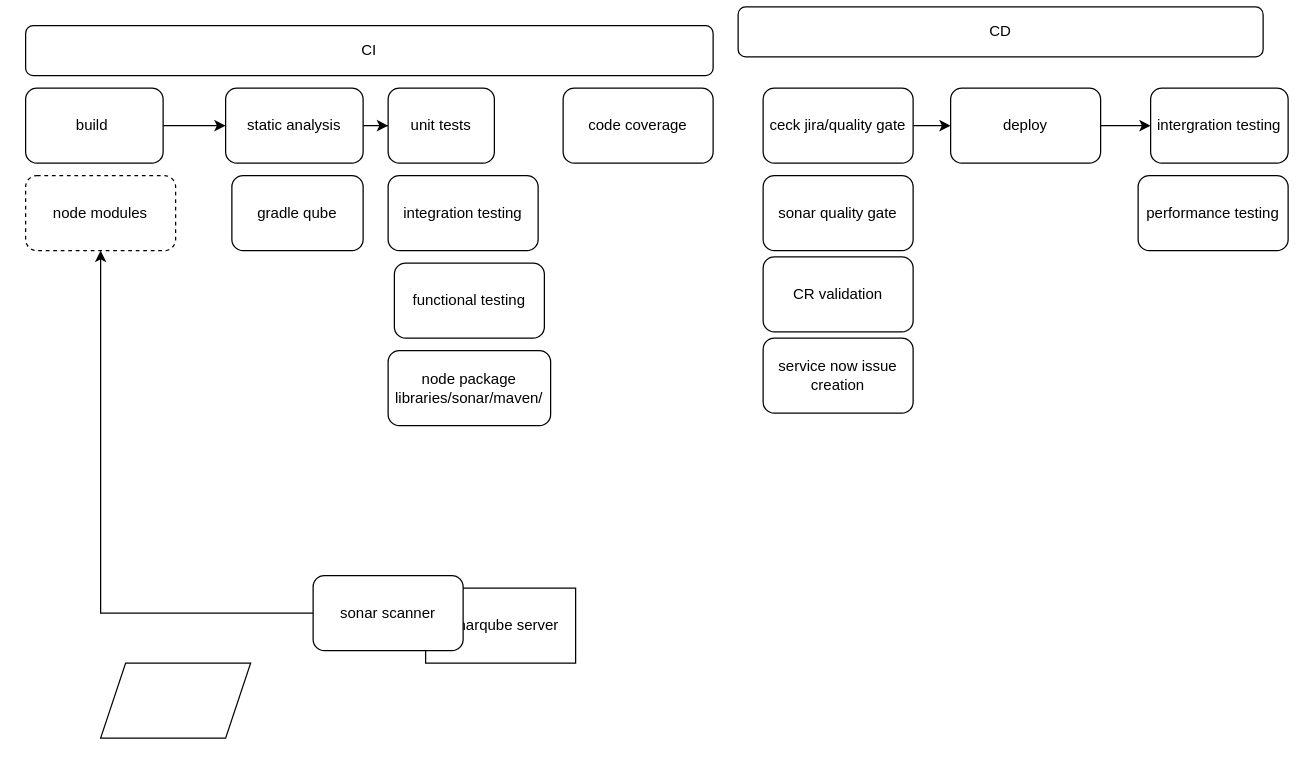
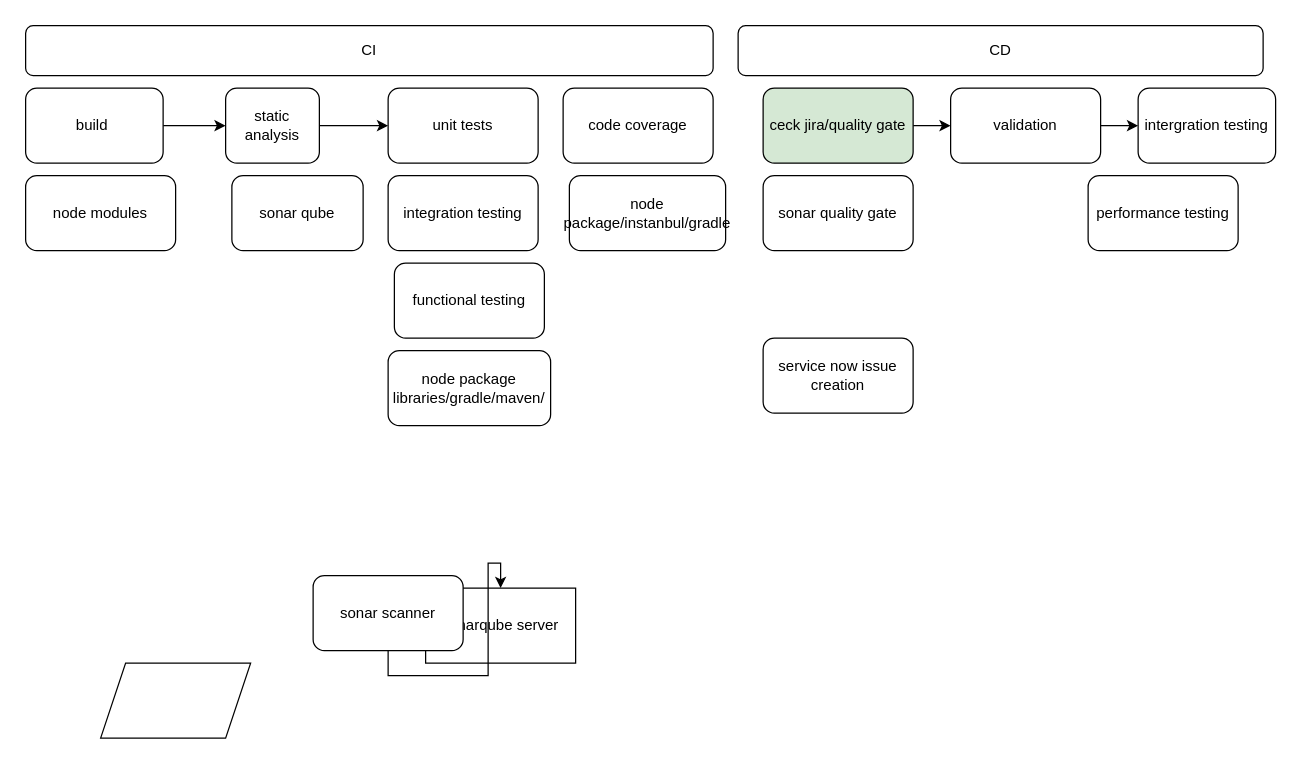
  <mxCell id="0" />
  <mxCell id="1" parent="0" />
  <mxCell id="2" value="sonarqube server" style="rounded=0;whiteSpace=wrap;html=1;" vertex="1" parent="1"><mxGeometry x="340" y="470" width="120" height="60" as="geometry" /></mxCell>
- <mxCell id="3" value="" style="edgeStyle=orthogonalEdgeStyle;rounded=0;orthogonalLoop=1;jettySize=auto;html=1;" edge="1" parent="1" source="4" target="25"><mxGeometry relative="1" as="geometry" /></mxCell>
+ <mxCell id="3" value="" style="edgeStyle=orthogonalEdgeStyle;rounded=0;orthogonalLoop=1;jettySize=auto;html=1;" edge="1" parent="1" source="4" target="2"><mxGeometry relative="1" as="geometry" /></mxCell>
  <mxCell id="4" value="sonar scanner" style="rounded=1;whiteSpace=wrap;html=1;" vertex="1" parent="1"><mxGeometry x="250" y="460" width="120" height="60" as="geometry" /></mxCell>
  <mxCell id="5" value="" style="shape=parallelogram;perimeter=parallelogramPerimeter;whiteSpace=wrap;html=1;fixedSize=1;" vertex="1" parent="1"><mxGeometry x="80" y="530" width="120" height="60" as="geometry" /></mxCell>
  <mxCell id="6" value="" style="edgeStyle=orthogonalEdgeStyle;rounded=0;orthogonalLoop=1;jettySize=auto;html=1;" edge="1" parent="1" source="7" target="9"><mxGeometry relative="1" as="geometry" /></mxCell>
  <mxCell id="7" value="build&amp;nbsp;" style="rounded=1;whiteSpace=wrap;html=1;" vertex="1" parent="1"><mxGeometry x="20" y="70" width="110" height="60" as="geometry" /></mxCell>
  <mxCell id="8" value="" style="edgeStyle=orthogonalEdgeStyle;rounded=0;orthogonalLoop=1;jettySize=auto;html=1;" edge="1" parent="1" source="9" target="12"><mxGeometry relative="1" as="geometry" /></mxCell>
- <mxCell id="9" value="static analysis" style="rounded=1;whiteSpace=wrap;html=1;" vertex="1" parent="1"><mxGeometry x="180" y="70" width="110" height="60" as="geometry" /></mxCell>
+ <mxCell id="9" value="static analysis" style="rounded=1;whiteSpace=wrap;html=1;" vertex="1" parent="1"><mxGeometry x="180" y="70" width="75" height="60" as="geometry" /></mxCell>
  <mxCell id="10" value="CI" style="rounded=1;whiteSpace=wrap;html=1;" vertex="1" parent="1"><mxGeometry x="20" y="20" width="550" height="40" as="geometry" /></mxCell>
- <mxCell id="11" value="CD" style="rounded=1;whiteSpace=wrap;html=1;" vertex="1" parent="1"><mxGeometry x="590" y="5" width="420" height="40" as="geometry" /></mxCell>
- <mxCell id="12" value="unit tests" style="rounded=1;whiteSpace=wrap;html=1;" vertex="1" parent="1"><mxGeometry x="310" y="70" width="85" height="60" as="geometry" /></mxCell>
+ <mxCell id="11" value="CD" style="rounded=1;whiteSpace=wrap;html=1;" vertex="1" parent="1"><mxGeometry x="590" y="20" width="420" height="40" as="geometry" /></mxCell>
+ <mxCell id="12" value="unit tests" style="rounded=1;whiteSpace=wrap;html=1;" vertex="1" parent="1"><mxGeometry x="310" y="70" width="120" height="60" as="geometry" /></mxCell>
  <mxCell id="13" value="code coverage" style="rounded=1;whiteSpace=wrap;html=1;" vertex="1" parent="1"><mxGeometry x="450" y="70" width="120" height="60" as="geometry" /></mxCell>
- <mxCell id="14" value="gradle qube" style="rounded=1;whiteSpace=wrap;html=1;" vertex="1" parent="1"><mxGeometry x="185" y="140" width="105" height="60" as="geometry" /></mxCell>
- <mxCell id="15" value="node package libraries/sonar/maven/" style="rounded=1;whiteSpace=wrap;html=1;" vertex="1" parent="1"><mxGeometry x="310" y="280" width="130" height="60" as="geometry" /></mxCell>
+ <mxCell id="14" value="sonar qube" style="rounded=1;whiteSpace=wrap;html=1;" vertex="1" parent="1"><mxGeometry x="185" y="140" width="105" height="60" as="geometry" /></mxCell>
+ <mxCell id="15" value="node package libraries/gradle/maven/" style="rounded=1;whiteSpace=wrap;html=1;" vertex="1" parent="1"><mxGeometry x="310" y="280" width="130" height="60" as="geometry" /></mxCell>
+ <mxCell id="16" value="node package/instanbul/gradle" style="rounded=1;whiteSpace=wrap;html=1;" vertex="1" parent="1"><mxGeometry x="455" y="140" width="125" height="60" as="geometry" /></mxCell>
  <mxCell id="17" value="" style="edgeStyle=orthogonalEdgeStyle;rounded=0;orthogonalLoop=1;jettySize=auto;html=1;" edge="1" parent="1" source="18" target="20"><mxGeometry relative="1" as="geometry" /></mxCell>
- <mxCell id="18" value="ceck jira/quality gate" style="rounded=1;whiteSpace=wrap;html=1;" vertex="1" parent="1"><mxGeometry x="610" y="70" width="120" height="60" as="geometry" /></mxCell>
+ <mxCell id="18" value="ceck jira/quality gate" style="rounded=1;whiteSpace=wrap;html=1;fillColor=#d5e8d4;" vertex="1" parent="1"><mxGeometry x="610" y="70" width="120" height="60" as="geometry" /></mxCell>
  <mxCell id="19" value="" style="edgeStyle=orthogonalEdgeStyle;rounded=0;orthogonalLoop=1;jettySize=auto;html=1;" edge="1" parent="1" source="20" target="21"><mxGeometry relative="1" as="geometry" /></mxCell>
- <mxCell id="20" value="deploy" style="rounded=1;whiteSpace=wrap;html=1;" vertex="1" parent="1"><mxGeometry x="760" y="70" width="120" height="60" as="geometry" /></mxCell>
- <mxCell id="21" value="intergration testing" style="rounded=1;whiteSpace=wrap;html=1;" vertex="1" parent="1"><mxGeometry x="920" y="70" width="110" height="60" as="geometry" /></mxCell>
+ <mxCell id="20" value="validation" style="rounded=1;whiteSpace=wrap;html=1;" vertex="1" parent="1"><mxGeometry x="760" y="70" width="120" height="60" as="geometry" /></mxCell>
+ <mxCell id="21" value="intergration testing" style="rounded=1;whiteSpace=wrap;html=1;" vertex="1" parent="1"><mxGeometry x="910" y="70" width="110" height="60" as="geometry" /></mxCell>
  <mxCell id="22" value="integration testing" style="rounded=1;whiteSpace=wrap;html=1;" vertex="1" parent="1"><mxGeometry x="310" y="140" width="120" height="60" as="geometry" /></mxCell>
- <mxCell id="23" value="performance testing" style="rounded=1;whiteSpace=wrap;html=1;" vertex="1" parent="1"><mxGeometry x="910" y="140" width="120" height="60" as="geometry" /></mxCell>
+ <mxCell id="23" value="performance testing" style="rounded=1;whiteSpace=wrap;html=1;" vertex="1" parent="1"><mxGeometry x="870" y="140" width="120" height="60" as="geometry" /></mxCell>
  <mxCell id="24" value="functional testing" style="rounded=1;whiteSpace=wrap;html=1;" vertex="1" parent="1"><mxGeometry x="315" y="210" width="120" height="60" as="geometry" /></mxCell>
- <mxCell id="25" value="node modules" style="rounded=1;whiteSpace=wrap;html=1;dashed=1;" vertex="1" parent="1"><mxGeometry x="20" y="140" width="120" height="60" as="geometry" /></mxCell>
+ <mxCell id="25" value="node modules" style="rounded=1;whiteSpace=wrap;html=1;" vertex="1" parent="1"><mxGeometry x="20" y="140" width="120" height="60" as="geometry" /></mxCell>
  <mxCell id="26" value="sonar quality gate" style="rounded=1;whiteSpace=wrap;html=1;" vertex="1" parent="1"><mxGeometry x="610" y="140" width="120" height="60" as="geometry" /></mxCell>
- <mxCell id="27" value="CR validation" style="rounded=1;whiteSpace=wrap;html=1;" vertex="1" parent="1"><mxGeometry x="610" y="205" width="120" height="60" as="geometry" /></mxCell>
  <mxCell id="28" value="service now issue creation" style="rounded=1;whiteSpace=wrap;html=1;" vertex="1" parent="1"><mxGeometry x="610" y="270" width="120" height="60" as="geometry" /></mxCell>
